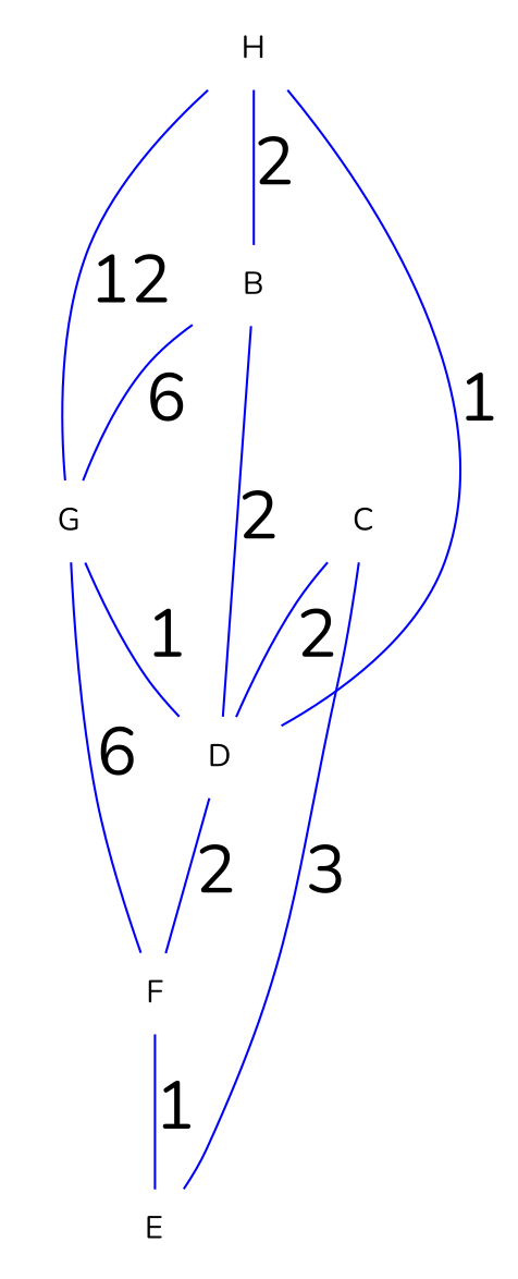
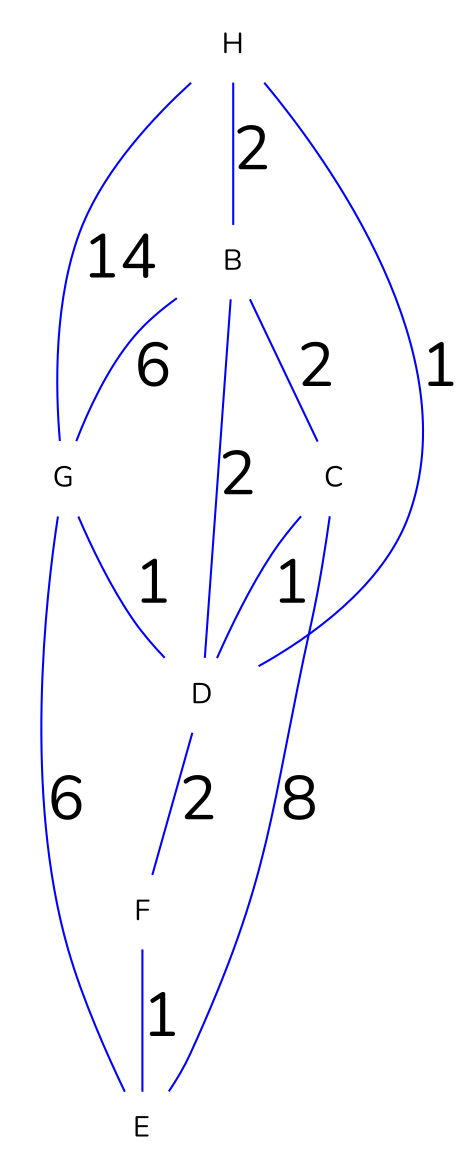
  graph {
    fontname=Nunito
    node [fontname=Nunito shape=none]
    edge [color=blue fontname=Nunito fontsize="30pt"]
    H
    B
    G
    D
    C
    F
    E
    H -- B [label=2]
-   H -- G [label=12]
+   H -- G [label=14]
    B -- G [label=6]
    B -- D [label=2]
+   B -- C [label=2]
    G -- D [label=1]
-   G -- F [label=6]
+   G -- E [label=6]
    D -- H [label=1]
    D -- F [label=2]
-   C -- D [label=2]
-   C -- E [label=3]
+   C -- D [label=1]
+   C -- E [label=8]
    F -- E [label=1]
  }
